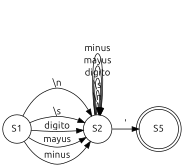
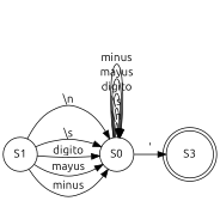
  digraph {
    fontname=Ubuntu
    labelloc=t
    rankdir=LR
    node [fontname=Ubuntu shape=circle]
    edge [fontname=Ubuntu]
    S1
-   S2
-   S3 [peripheries=2 label=S5]
+   S2 [label=S0]
+   S3 [peripheries=2]
    S1 -> S2 [label="&#92;&#92;n"]
    S1 -> S2 [label="&#92;&#92;s"]
    S1 -> S2 [label=digito]
    S1 -> S2 [label=mayus]
    S1 -> S2 [label=minus]
    S2 -> S2 [label="&#92;&#92;n"]
    S2 -> S2 [label="&#92;&#92;s"]
    S2 -> S2 [label=digito]
    S2 -> S2 [label=mayus]
    S2 -> S2 [label=minus]
    S2 -> S3 [label="'"]
  }
